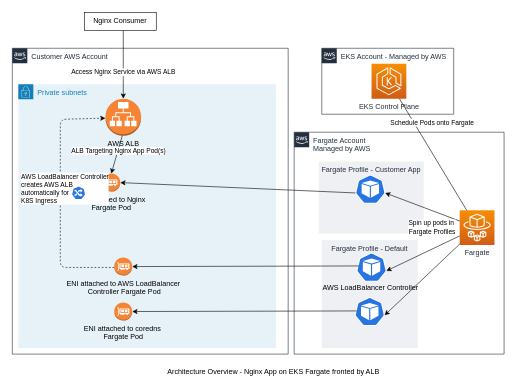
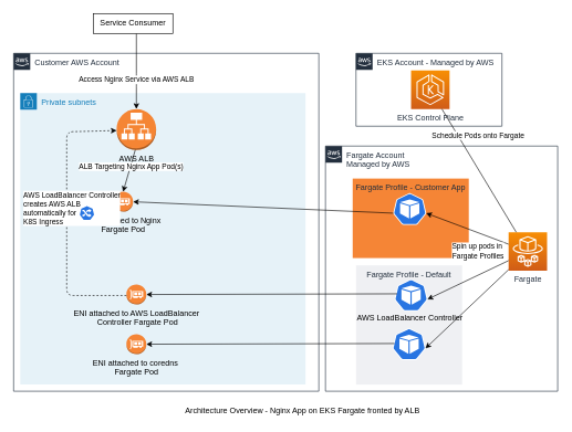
  <mxCell id="0" />
  <mxCell id="1" parent="0" />
  <mxCell id="2" value="Fargate Account &lt;br&gt;Managed by AWS" style="points=[[0,0],[0.25,0],[0.5,0],[0.75,0],[1,0],[1,0.25],[1,0.5],[1,0.75],[1,1],[0.75,1],[0.5,1],[0.25,1],[0,1],[0,0.75],[0,0.5],[0,0.25]];outlineConnect=0;gradientColor=none;html=1;whiteSpace=wrap;fontSize=12;fontStyle=0;shape=mxgraph.aws4.group;grIcon=mxgraph.aws4.group_aws_cloud_alt;strokeColor=#232F3E;fillColor=none;verticalAlign=top;align=left;spacingLeft=30;fontColor=#232F3E;dashed=0;" parent="1" vertex="1"><mxGeometry x="490" y="220" width="350" height="370" as="geometry" /></mxCell>
- <mxCell id="3" value="Fargate Profile - Customer App" style="fillColor=#EFF0F3;strokeColor=none;dashed=0;verticalAlign=top;fontStyle=0;fontColor=#232F3D;" parent="1" vertex="1"><mxGeometry x="531" y="269" width="175" height="120" as="geometry" /></mxCell>
+ <mxCell id="3" value="Fargate Profile - Customer App" style="fillColor=#f58536;strokeColor=none;dashed=0;verticalAlign=top;fontStyle=0;fontColor=#232F3D;" parent="1" vertex="1"><mxGeometry x="531" y="269" width="175" height="120" as="geometry" /></mxCell>
  <mxCell id="4" value="Fargate Profile - Default" style="fillColor=#EFF0F3;strokeColor=none;dashed=0;verticalAlign=top;fontStyle=0;fontColor=#232F3D;" parent="1" vertex="1"><mxGeometry x="536" y="400" width="160" height="180" as="geometry" /></mxCell>
  <mxCell id="5" value="EKS Account - Managed by AWS" style="points=[[0,0],[0.25,0],[0.5,0],[0.75,0],[1,0],[1,0.25],[1,0.5],[1,0.75],[1,1],[0.75,1],[0.5,1],[0.25,1],[0,1],[0,0.75],[0,0.5],[0,0.25]];outlineConnect=0;gradientColor=none;html=1;whiteSpace=wrap;fontSize=12;fontStyle=0;shape=mxgraph.aws4.group;grIcon=mxgraph.aws4.group_aws_cloud_alt;strokeColor=#232F3E;fillColor=none;verticalAlign=top;align=left;spacingLeft=30;fontColor=#232F3E;dashed=0;" parent="1" vertex="1"><mxGeometry x="536" y="80" width="220" height="110" as="geometry" /></mxCell>
  <mxCell id="6" value="EKS Control Plane" style="outlineConnect=0;fontColor=#232F3E;gradientColor=#F78E04;gradientDirection=north;fillColor=#D05C17;strokeColor=#ffffff;dashed=0;verticalLabelPosition=bottom;verticalAlign=top;align=center;html=1;fontSize=12;fontStyle=0;aspect=fixed;shape=mxgraph.aws4.resourceIcon;resIcon=mxgraph.aws4.eks;" parent="1" vertex="1"><mxGeometry x="619" y="106" width="58" height="58" as="geometry" /></mxCell>
  <mxCell id="7" value="Fargate" style="outlineConnect=0;fontColor=#232F3E;gradientColor=#F78E04;gradientDirection=north;fillColor=#D05C17;strokeColor=#ffffff;dashed=0;verticalLabelPosition=bottom;verticalAlign=top;align=center;html=1;fontSize=12;fontStyle=0;aspect=fixed;shape=mxgraph.aws4.resourceIcon;resIcon=mxgraph.aws4.fargate;" parent="1" vertex="1"><mxGeometry x="766" y="350" width="58" height="58" as="geometry" /></mxCell>
  <mxCell id="8" value="" style="endArrow=none;html=1;" parent="1" source="6" target="7" edge="1"><mxGeometry width="50" height="50" relative="1" as="geometry"><mxPoint x="406" y="250" as="sourcePoint" /><mxPoint x="456" y="200" as="targetPoint" /></mxGeometry></mxCell>
  <mxCell id="9" value="Schedule Pods onto Fargate" style="edgeLabel;html=1;align=center;verticalAlign=middle;resizable=0;points=[];" parent="8" vertex="1" connectable="0"><mxGeometry x="-0.045" y="1" relative="1" as="geometry"><mxPoint x="-0.24" y="-49.36" as="offset" /></mxGeometry></mxCell>
  <mxCell id="10" value="Customer AWS Account" style="points=[[0,0],[0.25,0],[0.5,0],[0.75,0],[1,0],[1,0.25],[1,0.5],[1,0.75],[1,1],[0.75,1],[0.5,1],[0.25,1],[0,1],[0,0.75],[0,0.5],[0,0.25]];outlineConnect=0;gradientColor=none;html=1;whiteSpace=wrap;fontSize=12;fontStyle=0;shape=mxgraph.aws4.group;grIcon=mxgraph.aws4.group_aws_cloud_alt;strokeColor=#232F3E;fillColor=none;verticalAlign=top;align=left;spacingLeft=30;fontColor=#232F3E;dashed=0;" parent="1" vertex="1"><mxGeometry y="80" width="460" height="510" as="geometry" x="20" /></mxCell>
  <mxCell id="11" value="" style="html=1;dashed=0;whitespace=wrap;fillColor=#2875E2;strokeColor=#ffffff;points=[[0.005,0.63,0],[0.1,0.2,0],[0.9,0.2,0],[0.5,0,0],[0.995,0.63,0],[0.72,0.99,0],[0.5,1,0],[0.28,0.99,0]];shape=mxgraph.kubernetes.icon;prIcon=pod" parent="1" vertex="1"><mxGeometry x="594" y="421" width="50" height="48" as="geometry" /></mxCell>
  <mxCell id="12" value="AWS LoadBalancer Controller" style="text;html=1;align=center;verticalAlign=middle;resizable=0;points=[];autosize=1;" parent="1" vertex="1"><mxGeometry x="527" y="469" width="180" height="20" as="geometry" /></mxCell>
  <mxCell id="13" value="" style="html=1;dashed=0;whitespace=wrap;fillColor=#2875E2;strokeColor=#ffffff;points=[[0.005,0.63,0],[0.1,0.2,0],[0.9,0.2,0],[0.5,0,0],[0.995,0.63,0],[0.72,0.99,0],[0.5,1,0],[0.28,0.99,0]];shape=mxgraph.kubernetes.icon;prIcon=pod" parent="1" vertex="1"><mxGeometry x="591" y="495" width="50" height="48" as="geometry" /></mxCell>
  <mxCell id="14" value="" style="html=1;dashed=0;whitespace=wrap;fillColor=#2875E2;strokeColor=#ffffff;points=[[0.005,0.63,0],[0.1,0.2,0],[0.9,0.2,0],[0.5,0,0],[0.995,0.63,0],[0.72,0.99,0],[0.5,1,0],[0.28,0.99,0]];shape=mxgraph.kubernetes.icon;prIcon=pod" parent="1" vertex="1"><mxGeometry x="592" y="291" width="50" height="48" as="geometry" /></mxCell>
  <mxCell id="15" value="Private subnets" style="points=[[0,0],[0.25,0],[0.5,0],[0.75,0],[1,0],[1,0.25],[1,0.5],[1,0.75],[1,1],[0.75,1],[0.5,1],[0.25,1],[0,1],[0,0.75],[0,0.5],[0,0.25]];outlineConnect=0;gradientColor=none;html=1;whiteSpace=wrap;fontSize=12;fontStyle=0;shape=mxgraph.aws4.group;grIcon=mxgraph.aws4.group_security_group;grStroke=0;strokeColor=#147EBA;fillColor=#E6F2F8;verticalAlign=top;align=left;spacingLeft=30;fontColor=#147EBA;dashed=0;" parent="1" vertex="1"><mxGeometry x="30" y="140" width="430" height="440" as="geometry" /></mxCell>
  <mxCell id="16" value="ENI attached to AWS LoadBalancer&lt;br&gt;&amp;nbsp;Controller Fargate Pod" style="outlineConnect=0;dashed=0;verticalLabelPosition=bottom;verticalAlign=top;align=center;html=1;shape=mxgraph.aws3.elastic_network_interface;fillColor=#F58536;gradientColor=none;" parent="1" vertex="1"><mxGeometry x="190" y="429" width="30" height="30" as="geometry" /></mxCell>
  <mxCell id="17" value="" style="endArrow=classic;html=1;entryX=1;entryY=0.5;entryDx=0;entryDy=0;entryPerimeter=0;exitX=0.08;exitY=0.458;exitDx=0;exitDy=0;exitPerimeter=0;" parent="1" source="11" target="16" edge="1"><mxGeometry width="50" height="50" relative="1" as="geometry"><mxPoint x="410" y="430" as="sourcePoint" /><mxPoint x="460" y="380" as="targetPoint" /></mxGeometry></mxCell>
  <mxCell id="18" value="" style="endArrow=classic;html=1;entryX=0.995;entryY=0.63;entryDx=0;entryDy=0;entryPerimeter=0;" parent="1" source="7" target="11" edge="1"><mxGeometry width="50" height="50" relative="1" as="geometry"><mxPoint x="466" y="430" as="sourcePoint" /><mxPoint x="516" y="380" as="targetPoint" /></mxGeometry></mxCell>
  <mxCell id="19" value="" style="endArrow=classic;html=1;entryX=0.995;entryY=0.63;entryDx=0;entryDy=0;entryPerimeter=0;" parent="1" source="7" target="13" edge="1"><mxGeometry width="50" height="50" relative="1" as="geometry"><mxPoint x="466" y="430" as="sourcePoint" /><mxPoint x="516" y="380" as="targetPoint" /></mxGeometry></mxCell>
  <mxCell id="20" value="" style="endArrow=classic;html=1;entryX=0.995;entryY=0.63;entryDx=0;entryDy=0;entryPerimeter=0;" parent="1" source="7" target="14" edge="1"><mxGeometry width="50" height="50" relative="1" as="geometry"><mxPoint x="466" y="430" as="sourcePoint" /><mxPoint x="516" y="380" as="targetPoint" /></mxGeometry></mxCell>
  <mxCell id="21" value="Spin up pods in&amp;nbsp;&lt;br&gt;Fargate Profiles" style="edgeLabel;html=1;align=center;verticalAlign=middle;resizable=0;points=[];" parent="20" vertex="1" connectable="0"><mxGeometry x="-0.127" y="-1" relative="1" as="geometry"><mxPoint x="7.92" y="32.32" as="offset" /></mxGeometry></mxCell>
  <mxCell id="22" value="ENI attached to coredns&amp;nbsp;&lt;br&gt;Fargate Pod" style="outlineConnect=0;dashed=0;verticalLabelPosition=bottom;verticalAlign=top;align=center;html=1;shape=mxgraph.aws3.elastic_network_interface;fillColor=#F58536;gradientColor=none;" parent="1" vertex="1"><mxGeometry x="190" y="504" width="30" height="30" as="geometry" /></mxCell>
  <mxCell id="23" value="" style="endArrow=classic;html=1;exitX=0.06;exitY=0.479;exitDx=0;exitDy=0;exitPerimeter=0;entryX=1;entryY=0.5;entryDx=0;entryDy=0;entryPerimeter=0;" parent="1" source="13" target="22" edge="1"><mxGeometry width="50" height="50" relative="1" as="geometry"><mxPoint x="410" y="430" as="sourcePoint" /><mxPoint x="220" y="396" as="targetPoint" /></mxGeometry></mxCell>
  <mxCell id="24" value="ENI attached to Nginx&amp;nbsp;&lt;br&gt;Fargate Pod" style="outlineConnect=0;dashed=0;verticalLabelPosition=bottom;verticalAlign=top;align=center;html=1;shape=mxgraph.aws3.elastic_network_interface;fillColor=#F58536;gradientColor=none;" parent="1" vertex="1"><mxGeometry x="170" y="289" width="30" height="30" as="geometry" /></mxCell>
  <mxCell id="25" value="" style="endArrow=classic;html=1;entryX=1;entryY=0.5;entryDx=0;entryDy=0;entryPerimeter=0;exitX=0.005;exitY=0.63;exitDx=0;exitDy=0;exitPerimeter=0;" parent="1" source="14" target="24" edge="1"><mxGeometry width="50" height="50" relative="1" as="geometry"><mxPoint x="410" y="390" as="sourcePoint" /><mxPoint x="460" y="340" as="targetPoint" /></mxGeometry></mxCell>
  <mxCell id="26" value="" style="endArrow=classic;html=1;dashed=1;entryX=0;entryY=0.5;entryDx=0;entryDy=0;entryPerimeter=0;" parent="1" edge="1"><mxGeometry width="50" height="50" relative="1" as="geometry"><mxPoint x="190" y="445.5" as="sourcePoint" /><mxPoint x="175.25" y="196.5" as="targetPoint" /><Array as="points"><mxPoint x="100" y="445.5" /><mxPoint x="100" y="198.5" /></Array></mxGeometry></mxCell>
  <mxCell id="27" value="AWS LoadBalancer Controller &lt;br&gt;creates AWS ALB&lt;br&gt;automatically for &lt;br&gt;K8S Ingress" style="edgeLabel;html=1;align=left;verticalAlign=middle;resizable=0;points=[];" parent="26" vertex="1" connectable="0"><mxGeometry x="-0.029" y="-1" relative="1" as="geometry"><mxPoint x="-68" y="-22" as="offset" /></mxGeometry></mxCell>
  <mxCell id="28" value="" style="endArrow=classic;html=1;entryX=0.5;entryY=0;entryDx=0;entryDy=0;entryPerimeter=0;" parent="1" target="24" edge="1"><mxGeometry width="50" height="50" relative="1" as="geometry"><mxPoint x="205" y="220" as="sourcePoint" /><mxPoint x="460" y="230" as="targetPoint" /></mxGeometry></mxCell>
  <mxCell id="29" value="ALB Targeting Nginx App Pod(s)" style="edgeLabel;html=1;align=center;verticalAlign=middle;resizable=0;points=[];" parent="28" vertex="1" connectable="0"><mxGeometry x="-0.111" relative="1" as="geometry"><mxPoint as="offset" /></mxGeometry></mxCell>
  <mxCell id="30" value="Architecture Overview - Nginx App on EKS Fargate fronted by ALB" style="text;html=1;align=center;verticalAlign=middle;resizable=0;points=[];autosize=1;" parent="1" vertex="1"><mxGeometry x="270" y="610" width="370" height="20" as="geometry" /></mxCell>
  <mxCell id="31" value="" style="html=1;dashed=0;whitespace=wrap;fillColor=#2875E2;strokeColor=#ffffff;points=[[0.005,0.63,0],[0.1,0.2,0],[0.9,0.2,0],[0.5,0,0],[0.995,0.63,0],[0.72,0.99,0],[0.5,1,0],[0.28,0.99,0]];shape=mxgraph.kubernetes.icon;prIcon=ing" parent="1" vertex="1"><mxGeometry x="111" y="310" width="39" height="22" as="geometry" /></mxCell>
  <mxCell id="32" value="Access Nginx Service via AWS ALB" style="endArrow=classic;html=1;entryX=0.5;entryY=0;entryDx=0;entryDy=0;entryPerimeter=0;" parent="1" target="34" edge="1"><mxGeometry x="0.228" width="50" height="50" relative="1" as="geometry"><mxPoint x="205" y="50" as="sourcePoint" /><mxPoint x="205" y="160" as="targetPoint" /><Array as="points"><mxPoint x="205" y="120" /></Array><mxPoint as="offset" /></mxGeometry></mxCell>
- <mxCell id="33" value="Nginx Consumer" style="rounded=0;whiteSpace=wrap;html=1;" vertex="1" parent="1"><mxGeometry x="140" y="20" width="120" height="30" as="geometry" /></mxCell>
+ <mxCell id="33" value="Service Consumer" style="rounded=0;whiteSpace=wrap;html=1;" vertex="1" parent="1"><mxGeometry x="140" y="20" width="120" height="30" as="geometry" /></mxCell>
  <mxCell id="34" value="AWS ALB" style="outlineConnect=0;dashed=0;verticalLabelPosition=bottom;verticalAlign=top;align=center;html=1;shape=mxgraph.aws3.application_load_balancer;fillColor=#F58534;gradientColor=none;" vertex="1" parent="1"><mxGeometry x="175.25" y="164" width="59.5" height="62" as="geometry" /></mxCell>
